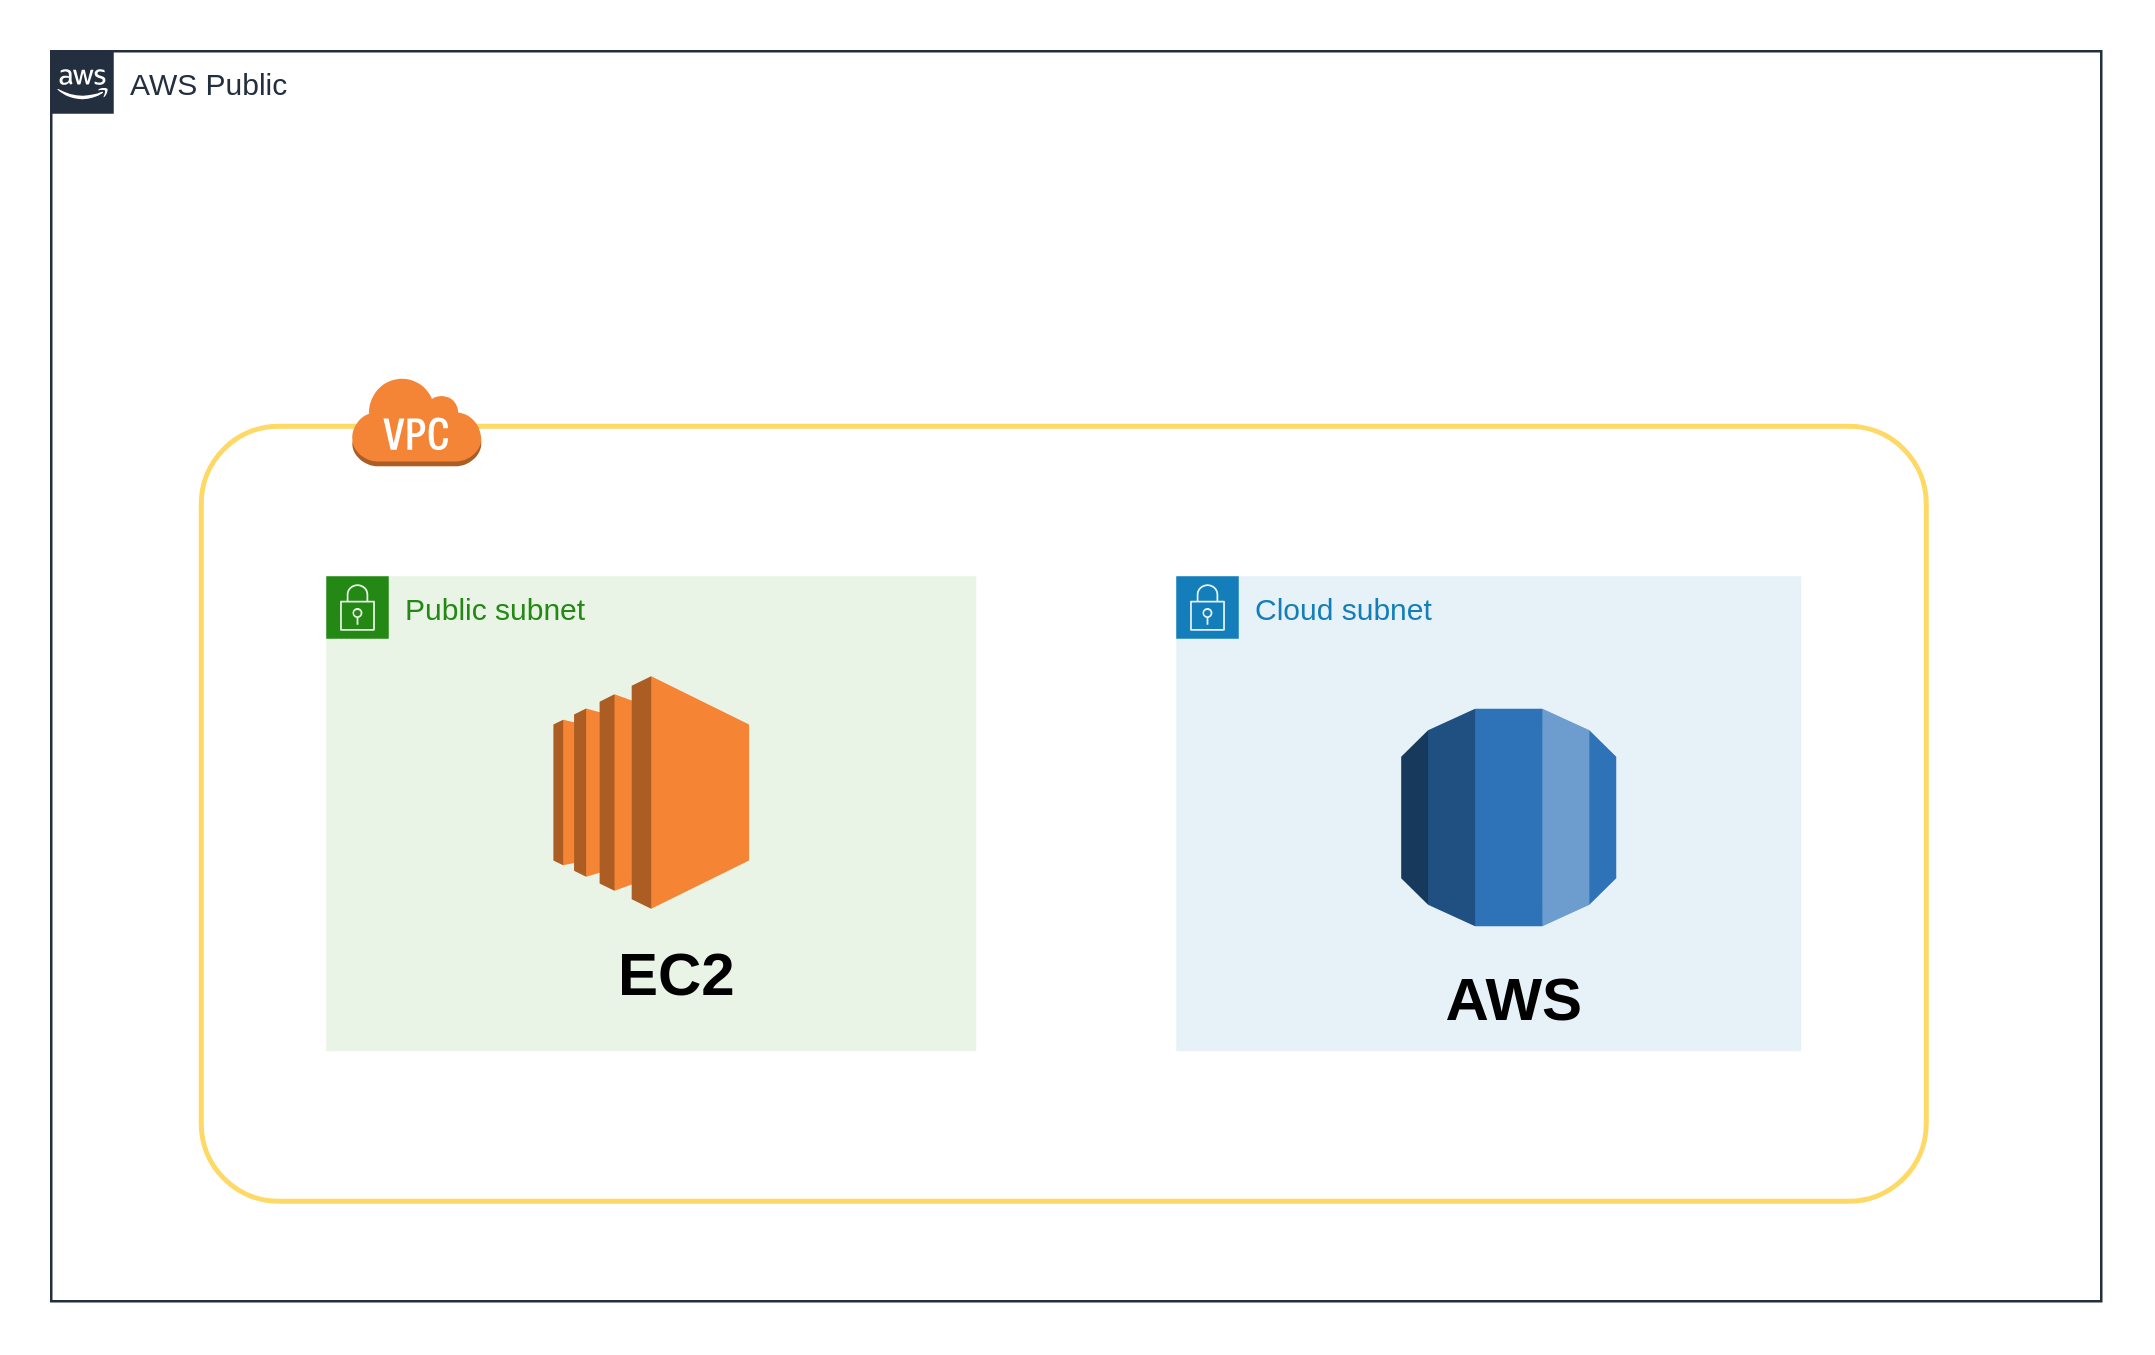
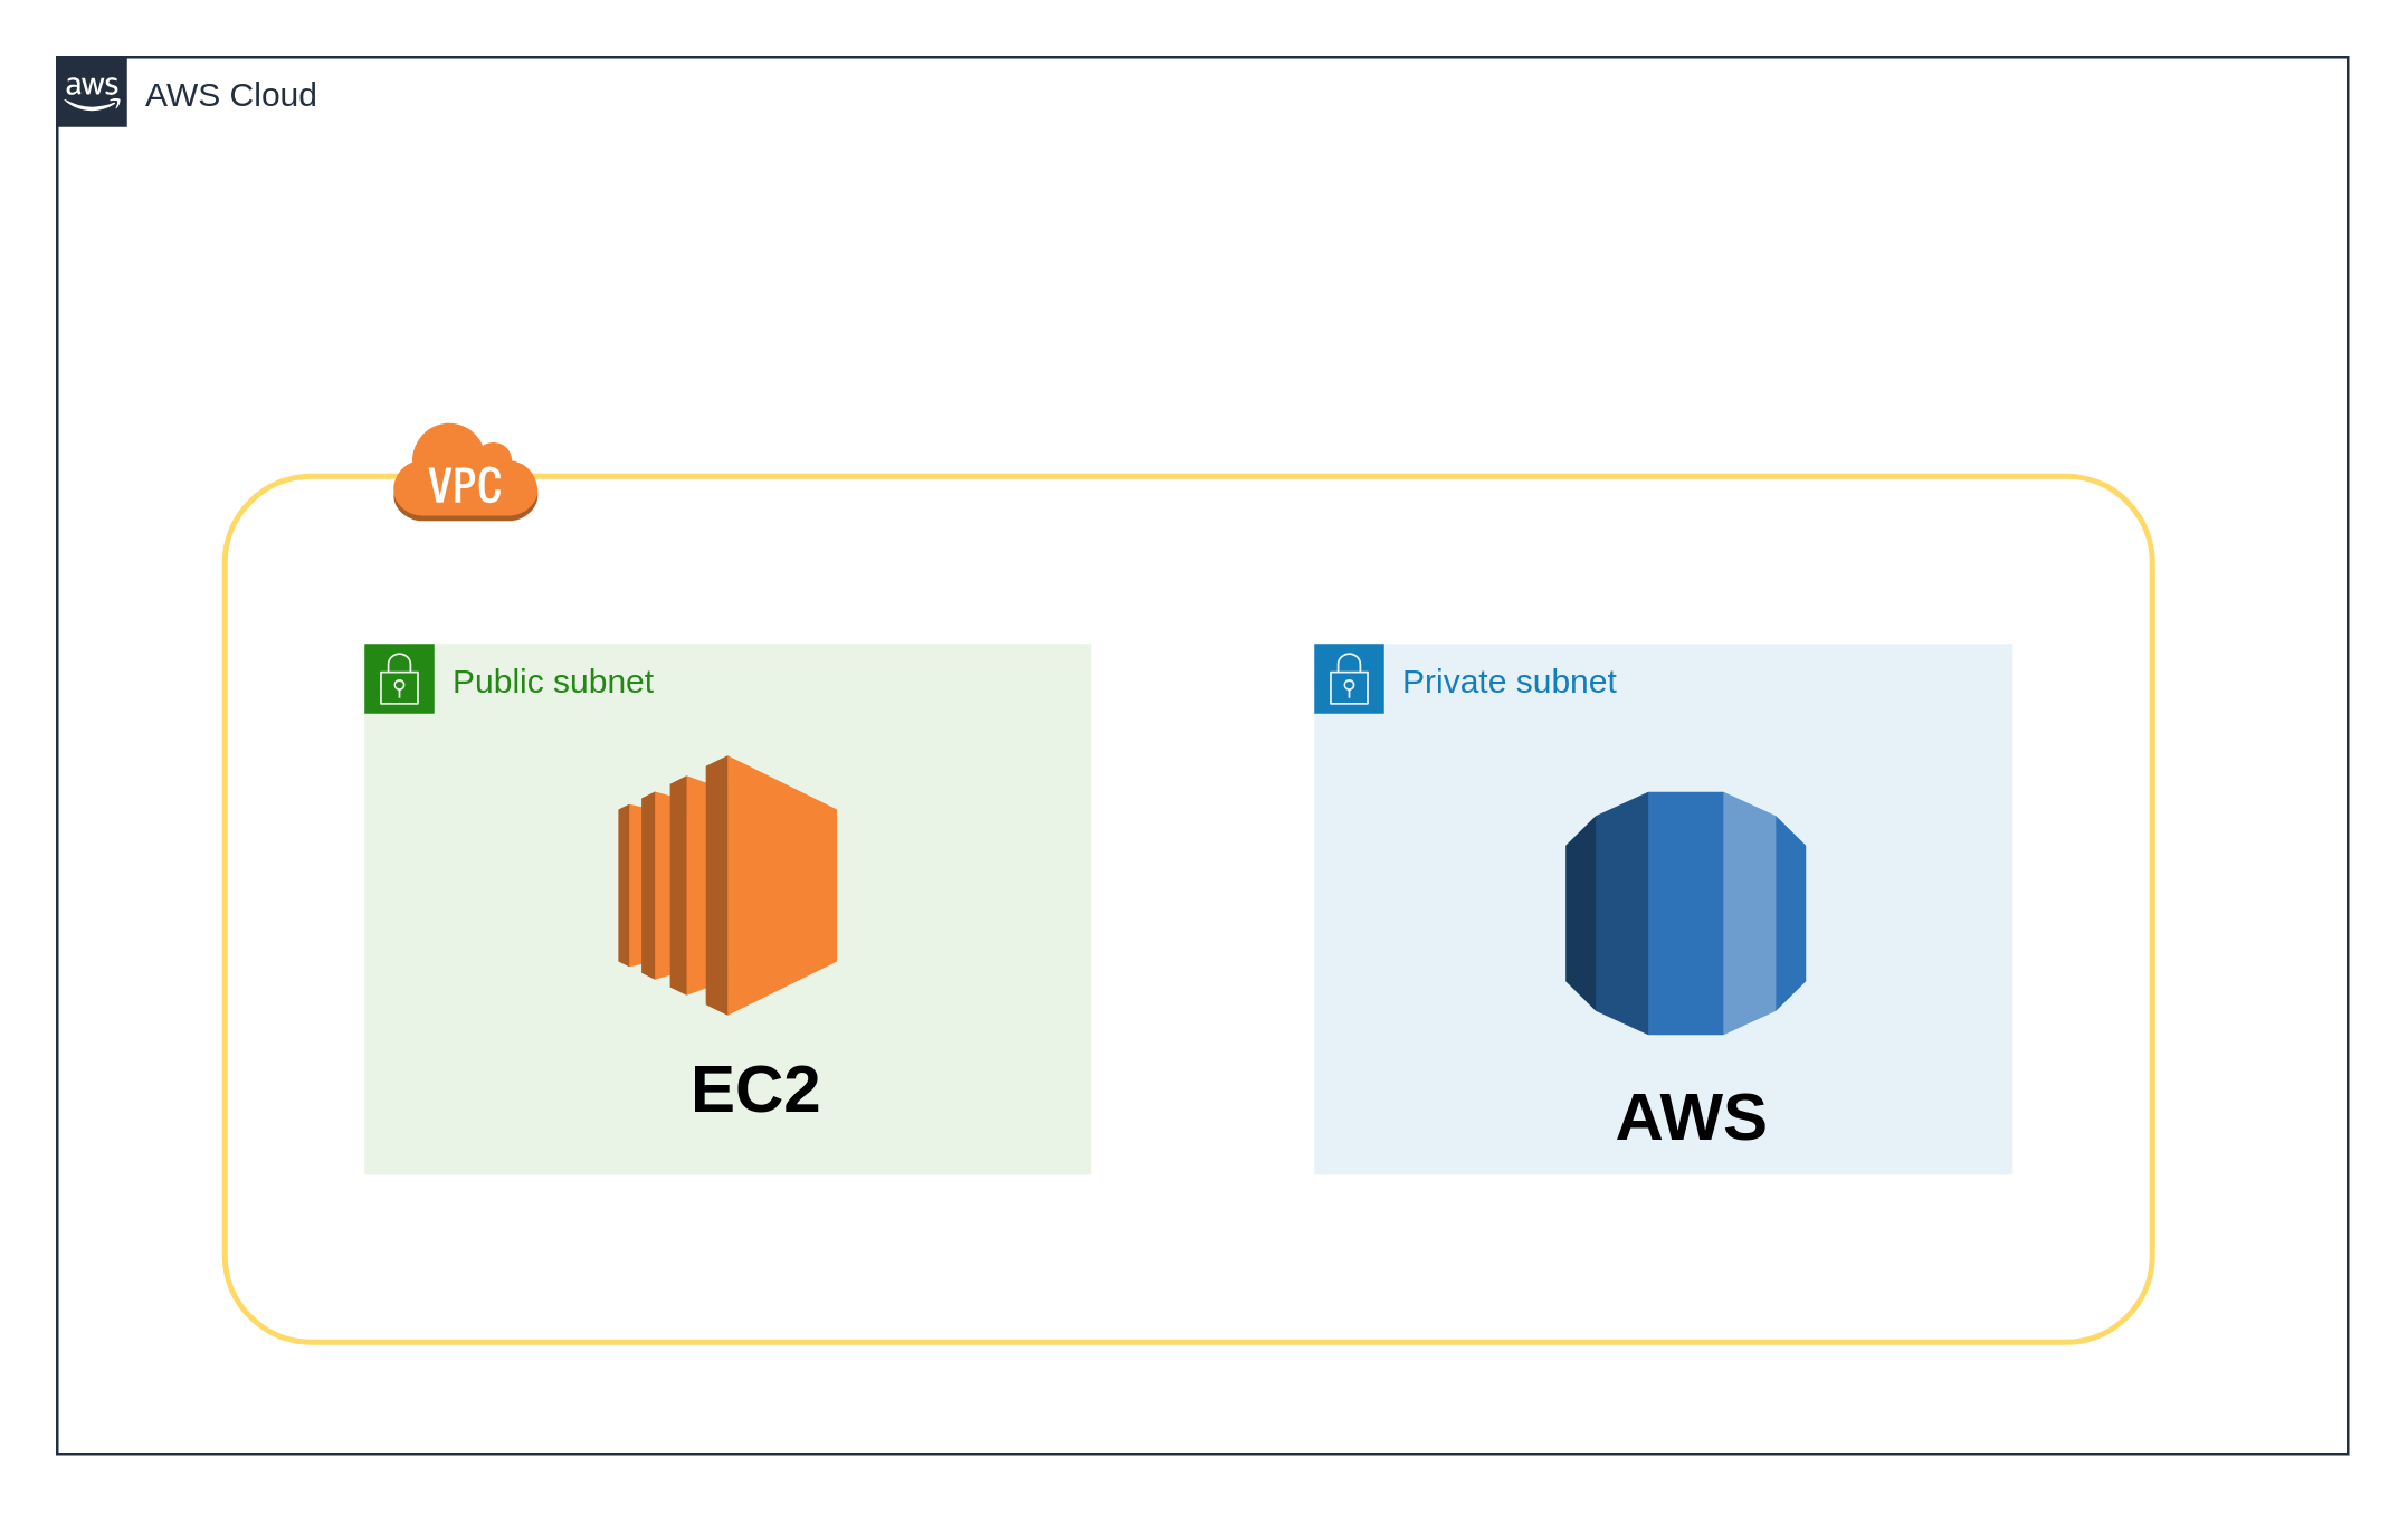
  <mxCell id="0" />
  <mxCell id="1" parent="0" />
- <mxCell id="2" value="AWS Public" style="points=[[0,0],[0.25,0],[0.5,0],[0.75,0],[1,0],[1,0.25],[1,0.5],[1,0.75],[1,1],[0.75,1],[0.5,1],[0.25,1],[0,1],[0,0.75],[0,0.5],[0,0.25]];outlineConnect=0;gradientColor=none;html=1;whiteSpace=wrap;fontSize=12;fontStyle=0;shape=mxgraph.aws4.group;grIcon=mxgraph.aws4.group_aws_cloud_alt;strokeColor=#232F3E;fillColor=none;verticalAlign=top;align=left;spacingLeft=30;fontColor=#232F3E;dashed=0;" vertex="1" parent="1"><mxGeometry x="20" y="20" width="820" height="500" as="geometry" /></mxCell>
+ <mxCell id="2" value="AWS Cloud" style="points=[[0,0],[0.25,0],[0.5,0],[0.75,0],[1,0],[1,0.25],[1,0.5],[1,0.75],[1,1],[0.75,1],[0.5,1],[0.25,1],[0,1],[0,0.75],[0,0.5],[0,0.25]];outlineConnect=0;gradientColor=none;html=1;whiteSpace=wrap;fontSize=12;fontStyle=0;shape=mxgraph.aws4.group;grIcon=mxgraph.aws4.group_aws_cloud_alt;strokeColor=#232F3E;fillColor=none;verticalAlign=top;align=left;spacingLeft=30;fontColor=#232F3E;dashed=0;" vertex="1" parent="1"><mxGeometry x="20" y="20" width="820" height="500" as="geometry" /></mxCell>
  <mxCell id="3" value="" style="rounded=1;arcSize=10;dashed=0;strokeWidth=2;strokeColor=#FFD966;gradientColor=#ffffff;" vertex="1" parent="1"><mxGeometry x="80" y="170" width="690" height="310" as="geometry" /></mxCell>
- <mxCell id="4" value="Cloud subnet" style="points=[[0,0],[0.25,0],[0.5,0],[0.75,0],[1,0],[1,0.25],[1,0.5],[1,0.75],[1,1],[0.75,1],[0.5,1],[0.25,1],[0,1],[0,0.75],[0,0.5],[0,0.25]];outlineConnect=0;gradientColor=none;html=1;whiteSpace=wrap;fontSize=12;fontStyle=0;shape=mxgraph.aws4.group;grIcon=mxgraph.aws4.group_security_group;grStroke=0;strokeColor=#147EBA;fillColor=#E6F2F8;verticalAlign=top;align=left;spacingLeft=30;fontColor=#147EBA;dashed=0;" vertex="1" parent="1"><mxGeometry x="470" y="230" width="250" height="190" as="geometry" /></mxCell>
+ <mxCell id="4" value="Private subnet" style="points=[[0,0],[0.25,0],[0.5,0],[0.75,0],[1,0],[1,0.25],[1,0.5],[1,0.75],[1,1],[0.75,1],[0.5,1],[0.25,1],[0,1],[0,0.75],[0,0.5],[0,0.25]];outlineConnect=0;gradientColor=none;html=1;whiteSpace=wrap;fontSize=12;fontStyle=0;shape=mxgraph.aws4.group;grIcon=mxgraph.aws4.group_security_group;grStroke=0;strokeColor=#147EBA;fillColor=#E6F2F8;verticalAlign=top;align=left;spacingLeft=30;fontColor=#147EBA;dashed=0;" vertex="1" parent="1"><mxGeometry x="470" y="230" width="250" height="190" as="geometry" /></mxCell>
  <mxCell id="5" value="Public subnet" style="points=[[0,0],[0.25,0],[0.5,0],[0.75,0],[1,0],[1,0.25],[1,0.5],[1,0.75],[1,1],[0.75,1],[0.5,1],[0.25,1],[0,1],[0,0.75],[0,0.5],[0,0.25]];outlineConnect=0;gradientColor=none;html=1;whiteSpace=wrap;fontSize=12;fontStyle=0;shape=mxgraph.aws4.group;grIcon=mxgraph.aws4.group_security_group;grStroke=0;strokeColor=#248814;fillColor=#E9F3E6;verticalAlign=top;align=left;spacingLeft=30;fontColor=#248814;dashed=0;" vertex="1" parent="1"><mxGeometry x="130" y="230" width="260" height="190" as="geometry" /></mxCell>
  <mxCell id="6" value="" style="outlineConnect=0;dashed=0;verticalLabelPosition=bottom;verticalAlign=top;align=center;html=1;shape=mxgraph.aws3.ec2;fillColor=#F58534;gradientColor=none;" vertex="1" parent="1"><mxGeometry x="220.88" y="270" width="78.25" height="93" as="geometry" /></mxCell>
  <mxCell id="7" value="" style="outlineConnect=0;dashed=0;verticalLabelPosition=bottom;verticalAlign=top;align=center;html=1;shape=mxgraph.aws3.rds;fillColor=#2E73B8;gradientColor=none;" vertex="1" parent="1"><mxGeometry x="560" y="283" width="86" height="87" as="geometry" /></mxCell>
  <mxCell id="8" value="" style="dashed=0;html=1;shape=mxgraph.aws3.virtual_private_cloud;fillColor=#F58536;gradientColor=none;dashed=0;" vertex="1" parent="1"><mxGeometry x="140" y="150" width="52" height="36" as="geometry" /></mxCell>
  <mxCell id="9" value="EC2" style="text;strokeColor=none;fillColor=none;html=1;fontSize=24;fontStyle=1;verticalAlign=middle;align=center;" vertex="1" parent="1"><mxGeometry x="220" y="370" width="100" height="40" as="geometry" /></mxCell>
  <mxCell id="10" value="AWS" style="text;strokeColor=none;fillColor=none;html=1;fontSize=24;fontStyle=1;verticalAlign=middle;align=center;" vertex="1" parent="1"><mxGeometry x="555" y="380" width="100" height="40" as="geometry" /></mxCell>
